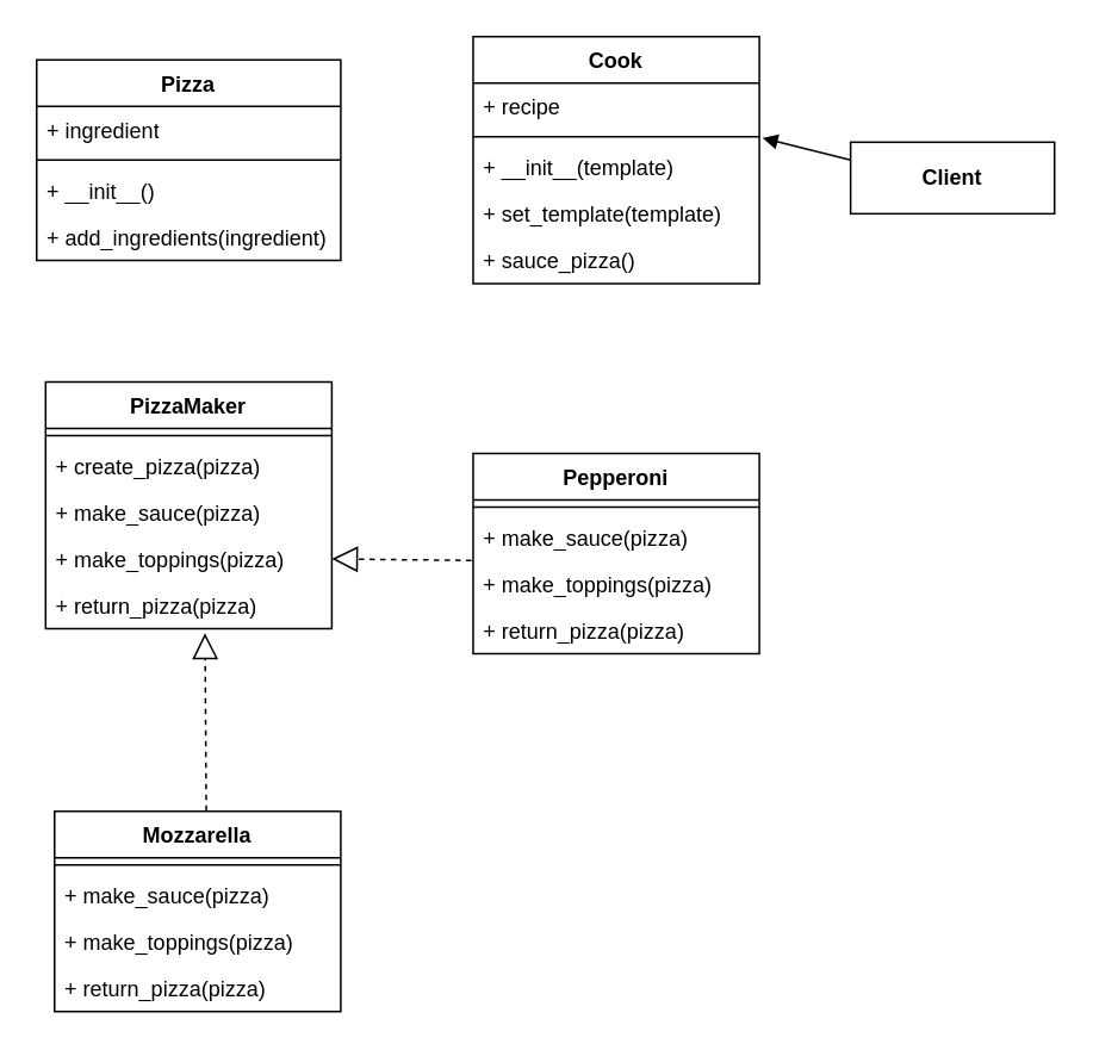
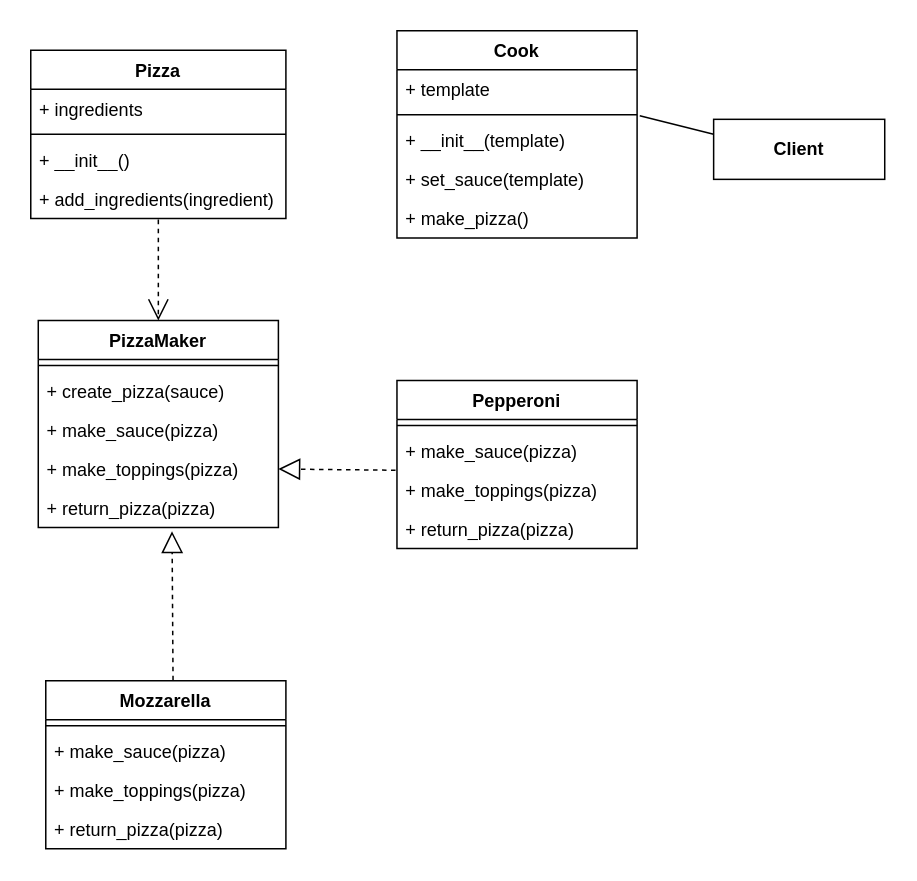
  <mxCell id="0" />
  <mxCell id="1" parent="0" />
  <mxCell id="2" value="PizzaMaker" style="swimlane;fontStyle=1;align=center;verticalAlign=top;childLayout=stackLayout;horizontal=1;startSize=26;horizontalStack=0;resizeParent=1;resizeParentMax=0;resizeLast=0;collapsible=1;marginBottom=0;whiteSpace=wrap;html=1;" vertex="1" parent="1"><mxGeometry x="25" y="213" width="160" height="138" as="geometry" /></mxCell>
  <mxCell id="3" value="" style="line;strokeWidth=1;fillColor=none;align=left;verticalAlign=middle;spacingTop=-1;spacingLeft=3;spacingRight=3;rotatable=0;labelPosition=right;points=[];portConstraint=eastwest;strokeColor=inherit;" vertex="1" parent="2"><mxGeometry y="26" width="160" height="8" as="geometry" /></mxCell>
- <mxCell id="4" value="+ create_pizza(pizza)" style="text;strokeColor=none;fillColor=none;align=left;verticalAlign=top;spacingLeft=4;spacingRight=4;overflow=hidden;rotatable=0;points=[[0,0.5],[1,0.5]];portConstraint=eastwest;whiteSpace=wrap;html=1;" vertex="1" parent="2"><mxGeometry y="34" width="160" height="26" as="geometry" /></mxCell>
+ <mxCell id="4" value="+ create_pizza(sauce)" style="text;strokeColor=none;fillColor=none;align=left;verticalAlign=top;spacingLeft=4;spacingRight=4;overflow=hidden;rotatable=0;points=[[0,0.5],[1,0.5]];portConstraint=eastwest;whiteSpace=wrap;html=1;" vertex="1" parent="2"><mxGeometry y="34" width="160" height="26" as="geometry" /></mxCell>
  <mxCell id="5" value="+ make_sauce(pizza)" style="text;strokeColor=none;fillColor=none;align=left;verticalAlign=top;spacingLeft=4;spacingRight=4;overflow=hidden;rotatable=0;points=[[0,0.5],[1,0.5]];portConstraint=eastwest;whiteSpace=wrap;html=1;" vertex="1" parent="2"><mxGeometry y="60" width="160" height="26" as="geometry" /></mxCell>
  <mxCell id="6" value="+ make_toppings(pizza)" style="text;strokeColor=none;fillColor=none;align=left;verticalAlign=top;spacingLeft=4;spacingRight=4;overflow=hidden;rotatable=0;points=[[0,0.5],[1,0.5]];portConstraint=eastwest;whiteSpace=wrap;html=1;" vertex="1" parent="2"><mxGeometry y="86" width="160" height="26" as="geometry" /></mxCell>
  <mxCell id="7" value="+ return_pizza(pizza)" style="text;strokeColor=none;fillColor=none;align=left;verticalAlign=top;spacingLeft=4;spacingRight=4;overflow=hidden;rotatable=0;points=[[0,0.5],[1,0.5]];portConstraint=eastwest;whiteSpace=wrap;html=1;" vertex="1" parent="2"><mxGeometry y="112" width="160" height="26" as="geometry" /></mxCell>
  <mxCell id="8" value="Pizza" style="swimlane;fontStyle=1;align=center;verticalAlign=top;childLayout=stackLayout;horizontal=1;startSize=26;horizontalStack=0;resizeParent=1;resizeParentMax=0;resizeLast=0;collapsible=1;marginBottom=0;whiteSpace=wrap;html=1;" vertex="1" parent="1"><mxGeometry x="20" y="33" width="170" height="112" as="geometry" /></mxCell>
- <mxCell id="9" value="+ ingredient" style="text;strokeColor=none;fillColor=none;align=left;verticalAlign=top;spacingLeft=4;spacingRight=4;overflow=hidden;rotatable=0;points=[[0,0.5],[1,0.5]];portConstraint=eastwest;whiteSpace=wrap;html=1;" vertex="1" parent="8"><mxGeometry y="26" width="170" height="26" as="geometry" /></mxCell>
+ <mxCell id="9" value="+ ingredients" style="text;strokeColor=none;fillColor=none;align=left;verticalAlign=top;spacingLeft=4;spacingRight=4;overflow=hidden;rotatable=0;points=[[0,0.5],[1,0.5]];portConstraint=eastwest;whiteSpace=wrap;html=1;" vertex="1" parent="8"><mxGeometry y="26" width="170" height="26" as="geometry" /></mxCell>
  <mxCell id="10" value="" style="line;strokeWidth=1;fillColor=none;align=left;verticalAlign=middle;spacingTop=-1;spacingLeft=3;spacingRight=3;rotatable=0;labelPosition=right;points=[];portConstraint=eastwest;strokeColor=inherit;" vertex="1" parent="8"><mxGeometry y="52" width="170" height="8" as="geometry" /></mxCell>
  <mxCell id="11" value="+ __init__()" style="text;strokeColor=none;fillColor=none;align=left;verticalAlign=top;spacingLeft=4;spacingRight=4;overflow=hidden;rotatable=0;points=[[0,0.5],[1,0.5]];portConstraint=eastwest;whiteSpace=wrap;html=1;" vertex="1" parent="8"><mxGeometry y="60" width="170" height="26" as="geometry" /></mxCell>
  <mxCell id="12" value="+ add_ingredients(ingredient)" style="text;strokeColor=none;fillColor=none;align=left;verticalAlign=top;spacingLeft=4;spacingRight=4;overflow=hidden;rotatable=0;points=[[0,0.5],[1,0.5]];portConstraint=eastwest;whiteSpace=wrap;html=1;" vertex="1" parent="8"><mxGeometry y="86" width="170" height="26" as="geometry" /></mxCell>
  <mxCell id="13" value="Mozzarella" style="swimlane;fontStyle=1;align=center;verticalAlign=top;childLayout=stackLayout;horizontal=1;startSize=26;horizontalStack=0;resizeParent=1;resizeParentMax=0;resizeLast=0;collapsible=1;marginBottom=0;whiteSpace=wrap;html=1;" vertex="1" parent="1"><mxGeometry x="30" y="453" width="160" height="112" as="geometry" /></mxCell>
  <mxCell id="14" value="" style="line;strokeWidth=1;fillColor=none;align=left;verticalAlign=middle;spacingTop=-1;spacingLeft=3;spacingRight=3;rotatable=0;labelPosition=right;points=[];portConstraint=eastwest;strokeColor=inherit;" vertex="1" parent="13"><mxGeometry y="26" width="160" height="8" as="geometry" /></mxCell>
  <mxCell id="15" value="+ make_sauce(pizza)" style="text;strokeColor=none;fillColor=none;align=left;verticalAlign=top;spacingLeft=4;spacingRight=4;overflow=hidden;rotatable=0;points=[[0,0.5],[1,0.5]];portConstraint=eastwest;whiteSpace=wrap;html=1;" vertex="1" parent="13"><mxGeometry y="34" width="160" height="26" as="geometry" /></mxCell>
  <mxCell id="16" value="+ make_toppings(pizza)" style="text;strokeColor=none;fillColor=none;align=left;verticalAlign=top;spacingLeft=4;spacingRight=4;overflow=hidden;rotatable=0;points=[[0,0.5],[1,0.5]];portConstraint=eastwest;whiteSpace=wrap;html=1;" vertex="1" parent="13"><mxGeometry y="60" width="160" height="26" as="geometry" /></mxCell>
  <mxCell id="17" value="+ return_pizza(pizza)" style="text;strokeColor=none;fillColor=none;align=left;verticalAlign=top;spacingLeft=4;spacingRight=4;overflow=hidden;rotatable=0;points=[[0,0.5],[1,0.5]];portConstraint=eastwest;whiteSpace=wrap;html=1;" vertex="1" parent="13"><mxGeometry y="86" width="160" height="26" as="geometry" /></mxCell>
  <mxCell id="18" value="Pepperoni" style="swimlane;fontStyle=1;align=center;verticalAlign=top;childLayout=stackLayout;horizontal=1;startSize=26;horizontalStack=0;resizeParent=1;resizeParentMax=0;resizeLast=0;collapsible=1;marginBottom=0;whiteSpace=wrap;html=1;" vertex="1" parent="1"><mxGeometry x="264" y="253" width="160" height="112" as="geometry" /></mxCell>
  <mxCell id="19" value="" style="line;strokeWidth=1;fillColor=none;align=left;verticalAlign=middle;spacingTop=-1;spacingLeft=3;spacingRight=3;rotatable=0;labelPosition=right;points=[];portConstraint=eastwest;strokeColor=inherit;" vertex="1" parent="18"><mxGeometry y="26" width="160" height="8" as="geometry" /></mxCell>
  <mxCell id="20" value="+ make_sauce(pizza)" style="text;strokeColor=none;fillColor=none;align=left;verticalAlign=top;spacingLeft=4;spacingRight=4;overflow=hidden;rotatable=0;points=[[0,0.5],[1,0.5]];portConstraint=eastwest;whiteSpace=wrap;html=1;" vertex="1" parent="18"><mxGeometry y="34" width="160" height="26" as="geometry" /></mxCell>
  <mxCell id="21" value="+ make_toppings(pizza)" style="text;strokeColor=none;fillColor=none;align=left;verticalAlign=top;spacingLeft=4;spacingRight=4;overflow=hidden;rotatable=0;points=[[0,0.5],[1,0.5]];portConstraint=eastwest;whiteSpace=wrap;html=1;" vertex="1" parent="18"><mxGeometry y="60" width="160" height="26" as="geometry" /></mxCell>
  <mxCell id="22" value="+ return_pizza(pizza)" style="text;strokeColor=none;fillColor=none;align=left;verticalAlign=top;spacingLeft=4;spacingRight=4;overflow=hidden;rotatable=0;points=[[0,0.5],[1,0.5]];portConstraint=eastwest;whiteSpace=wrap;html=1;" vertex="1" parent="18"><mxGeometry y="86" width="160" height="26" as="geometry" /></mxCell>
  <mxCell id="23" value="Cook" style="swimlane;fontStyle=1;align=center;verticalAlign=top;childLayout=stackLayout;horizontal=1;startSize=26;horizontalStack=0;resizeParent=1;resizeParentMax=0;resizeLast=0;collapsible=1;marginBottom=0;whiteSpace=wrap;html=1;" vertex="1" parent="1"><mxGeometry x="264" y="20" width="160" height="138" as="geometry" /></mxCell>
- <mxCell id="24" value="+ recipe" style="text;strokeColor=none;fillColor=none;align=left;verticalAlign=top;spacingLeft=4;spacingRight=4;overflow=hidden;rotatable=0;points=[[0,0.5],[1,0.5]];portConstraint=eastwest;whiteSpace=wrap;html=1;" vertex="1" parent="23"><mxGeometry y="26" width="160" height="26" as="geometry" /></mxCell>
+ <mxCell id="24" value="+ template" style="text;strokeColor=none;fillColor=none;align=left;verticalAlign=top;spacingLeft=4;spacingRight=4;overflow=hidden;rotatable=0;points=[[0,0.5],[1,0.5]];portConstraint=eastwest;whiteSpace=wrap;html=1;" vertex="1" parent="23"><mxGeometry y="26" width="160" height="26" as="geometry" /></mxCell>
  <mxCell id="25" value="" style="line;strokeWidth=1;fillColor=none;align=left;verticalAlign=middle;spacingTop=-1;spacingLeft=3;spacingRight=3;rotatable=0;labelPosition=right;points=[];portConstraint=eastwest;strokeColor=inherit;" vertex="1" parent="23"><mxGeometry y="52" width="160" height="8" as="geometry" /></mxCell>
  <mxCell id="26" value="+ __init__(template)" style="text;strokeColor=none;fillColor=none;align=left;verticalAlign=top;spacingLeft=4;spacingRight=4;overflow=hidden;rotatable=0;points=[[0,0.5],[1,0.5]];portConstraint=eastwest;whiteSpace=wrap;html=1;" vertex="1" parent="23"><mxGeometry y="60" width="160" height="26" as="geometry" /></mxCell>
- <mxCell id="27" value="+ set_template(template)" style="text;strokeColor=none;fillColor=none;align=left;verticalAlign=top;spacingLeft=4;spacingRight=4;overflow=hidden;rotatable=0;points=[[0,0.5],[1,0.5]];portConstraint=eastwest;whiteSpace=wrap;html=1;" vertex="1" parent="23"><mxGeometry y="86" width="160" height="26" as="geometry" /></mxCell>
- <mxCell id="28" value="+ sauce_pizza()" style="text;strokeColor=none;fillColor=none;align=left;verticalAlign=top;spacingLeft=4;spacingRight=4;overflow=hidden;rotatable=0;points=[[0,0.5],[1,0.5]];portConstraint=eastwest;whiteSpace=wrap;html=1;" vertex="1" parent="23"><mxGeometry y="112" width="160" height="26" as="geometry" /></mxCell>
+ <mxCell id="27" value="+ set_sauce(template)" style="text;strokeColor=none;fillColor=none;align=left;verticalAlign=top;spacingLeft=4;spacingRight=4;overflow=hidden;rotatable=0;points=[[0,0.5],[1,0.5]];portConstraint=eastwest;whiteSpace=wrap;html=1;" vertex="1" parent="23"><mxGeometry y="86" width="160" height="26" as="geometry" /></mxCell>
+ <mxCell id="28" value="+ make_pizza()" style="text;strokeColor=none;fillColor=none;align=left;verticalAlign=top;spacingLeft=4;spacingRight=4;overflow=hidden;rotatable=0;points=[[0,0.5],[1,0.5]];portConstraint=eastwest;whiteSpace=wrap;html=1;" vertex="1" parent="23"><mxGeometry y="112" width="160" height="26" as="geometry" /></mxCell>
  <mxCell id="29" value="" style="endArrow=block;dashed=1;endFill=0;endSize=12;html=1;rounded=0;entryX=0.557;entryY=1.097;entryDx=0;entryDy=0;entryPerimeter=0;exitX=0.53;exitY=-0.002;exitDx=0;exitDy=0;exitPerimeter=0;" edge="1" parent="1" source="13" target="7"><mxGeometry width="160" relative="1" as="geometry"><mxPoint x="50" y="403" as="sourcePoint" /><mxPoint x="210" y="403" as="targetPoint" /></mxGeometry></mxCell>
  <mxCell id="30" value="" style="endArrow=block;dashed=1;endFill=0;endSize=12;html=1;rounded=0;entryX=1;entryY=0.5;entryDx=0;entryDy=0;exitX=-0.006;exitY=0.993;exitDx=0;exitDy=0;exitPerimeter=0;" edge="1" parent="1" source="20" target="6"><mxGeometry width="160" relative="1" as="geometry"><mxPoint x="221" y="402" as="sourcePoint" /><mxPoint x="220" y="303" as="targetPoint" /></mxGeometry></mxCell>
  <mxCell id="31" value="&lt;b&gt;Client&lt;/b&gt;" style="html=1;whiteSpace=wrap;" vertex="1" parent="1"><mxGeometry x="475" y="79" width="114" height="40" as="geometry" /></mxCell>
- <mxCell id="32" value="" style="html=1;verticalAlign=bottom;endArrow=block;curved=0;rounded=0;entryX=1.011;entryY=-0.128;entryDx=0;entryDy=0;entryPerimeter=0;exitX=0;exitY=0.25;exitDx=0;exitDy=0;" edge="1" parent="1" source="31" target="26"><mxGeometry width="80" relative="1" as="geometry"><mxPoint x="470" y="183" as="sourcePoint" /><mxPoint x="550" y="183" as="targetPoint" /></mxGeometry></mxCell>
+ <mxCell id="32" value="" style="html=1;verticalAlign=bottom;endArrow=none;curved=0;rounded=0;entryX=1.011;entryY=-0.128;entryDx=0;entryDy=0;entryPerimeter=0;exitX=0;exitY=0.25;exitDx=0;exitDy=0;" edge="1" parent="1" source="31" target="26"><mxGeometry width="80" relative="1" as="geometry"><mxPoint x="470" y="183" as="sourcePoint" /><mxPoint x="550" y="183" as="targetPoint" /></mxGeometry></mxCell>
+ <mxCell id="33" value="" style="endArrow=open;endSize=12;dashed=1;html=1;rounded=0;entryX=0.5;entryY=0;entryDx=0;entryDy=0;exitX=0.5;exitY=1.032;exitDx=0;exitDy=0;exitPerimeter=0;" edge="1" parent="1" source="12" target="2"><mxGeometry width="160" relative="1" as="geometry"><mxPoint x="-20" y="221.84" as="sourcePoint" /><mxPoint x="-20" y="158" as="targetPoint" /></mxGeometry></mxCell>
